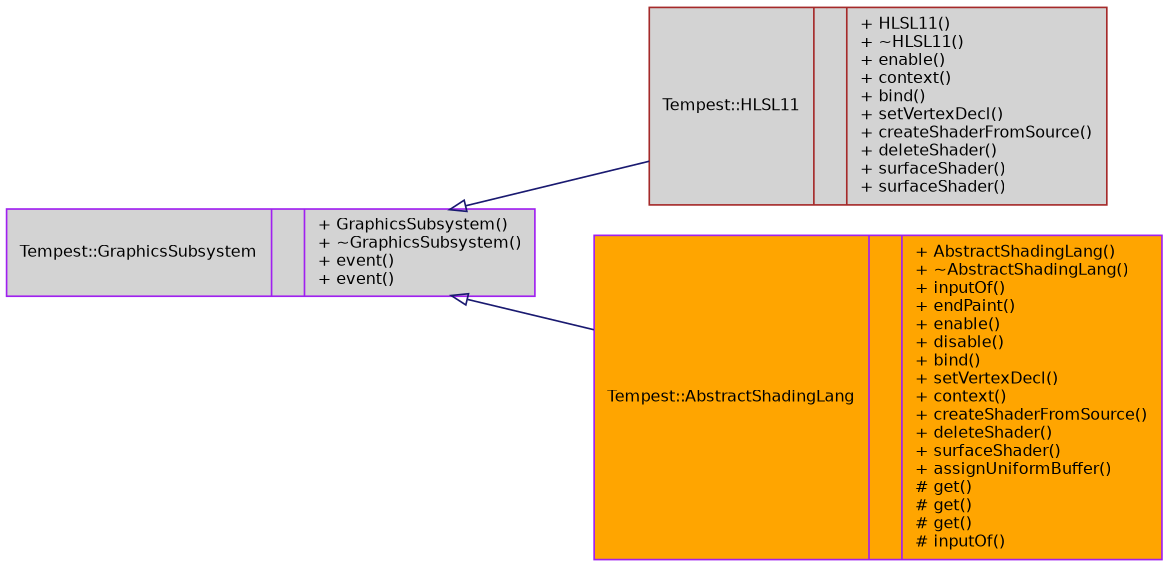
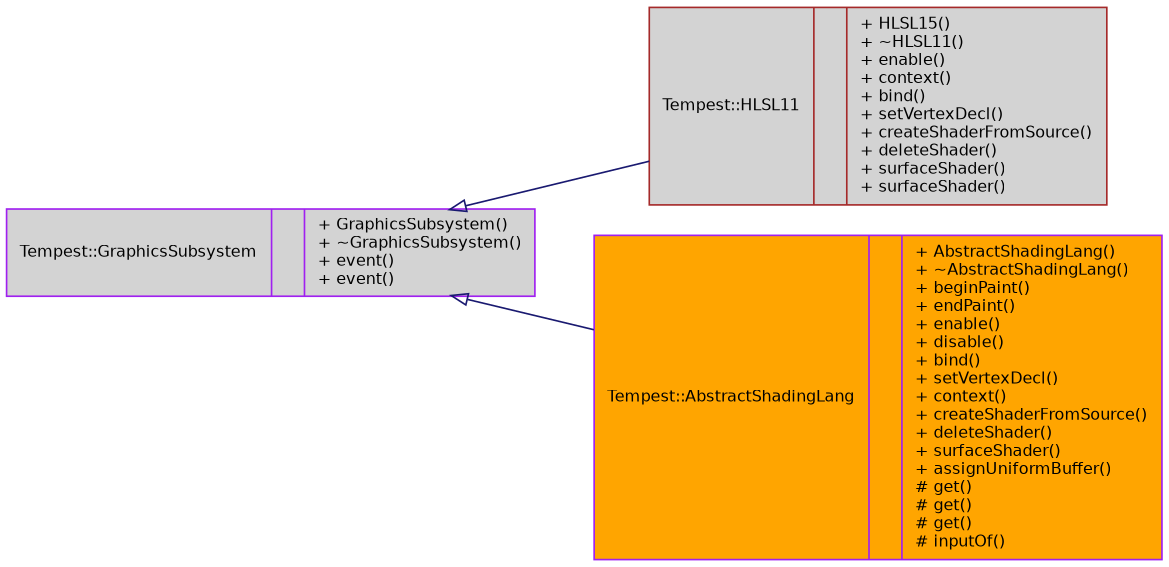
  digraph {
    rankdir=LR
    node [color=purple fillcolor=lightgrey fontname=Helvetica fontsize=10 shape=record style=filled]
    edge [arrowtail=onormal color=midnightblue dir=back fontname=Helvetica fontsize=10 labelfontname=Helvetica labelfontsize=10 style=solid]
-   n1 [color=brown fontcolor=black height=0.2 label="{Tempest::HLSL11\n||+ HLSL11()\l+ ~HLSL11()\l+ enable()\l+ context()\l+ bind()\l+ setVertexDecl()\l+ createShaderFromSource()\l+ deleteShader()\l+ surfaceShader()\l+ surfaceShader()\l}" width=0.4]
-   n2 [fillcolor=orange height=0.2 label="{Tempest::AbstractShadingLang\n||+ AbstractShadingLang()\l+ ~AbstractShadingLang()\l+ inputOf()\l+ endPaint()\l+ enable()\l+ disable()\l+ bind()\l+ setVertexDecl()\l+ context()\l+ createShaderFromSource()\l+ deleteShader()\l+ surfaceShader()\l+ assignUniformBuffer()\l# get()\l# get()\l# get()\l# inputOf()\l}" width=0.4]
+   n1 [color=brown fontcolor=black height=0.2 label="{Tempest::HLSL11\n||+ HLSL15()\l+ ~HLSL11()\l+ enable()\l+ context()\l+ bind()\l+ setVertexDecl()\l+ createShaderFromSource()\l+ deleteShader()\l+ surfaceShader()\l+ surfaceShader()\l}" width=0.4]
+   n2 [fillcolor=orange height=0.2 label="{Tempest::AbstractShadingLang\n||+ AbstractShadingLang()\l+ ~AbstractShadingLang()\l+ beginPaint()\l+ endPaint()\l+ enable()\l+ disable()\l+ bind()\l+ setVertexDecl()\l+ context()\l+ createShaderFromSource()\l+ deleteShader()\l+ surfaceShader()\l+ assignUniformBuffer()\l# get()\l# get()\l# get()\l# inputOf()\l}" width=0.4]
    n3 [height=0.2 label="{Tempest::GraphicsSubsystem\n||+ GraphicsSubsystem()\l+ ~GraphicsSubsystem()\l+ event()\l+ event()\l}" width=0.4]
    n3 -> n1
    n3 -> n2
  }
